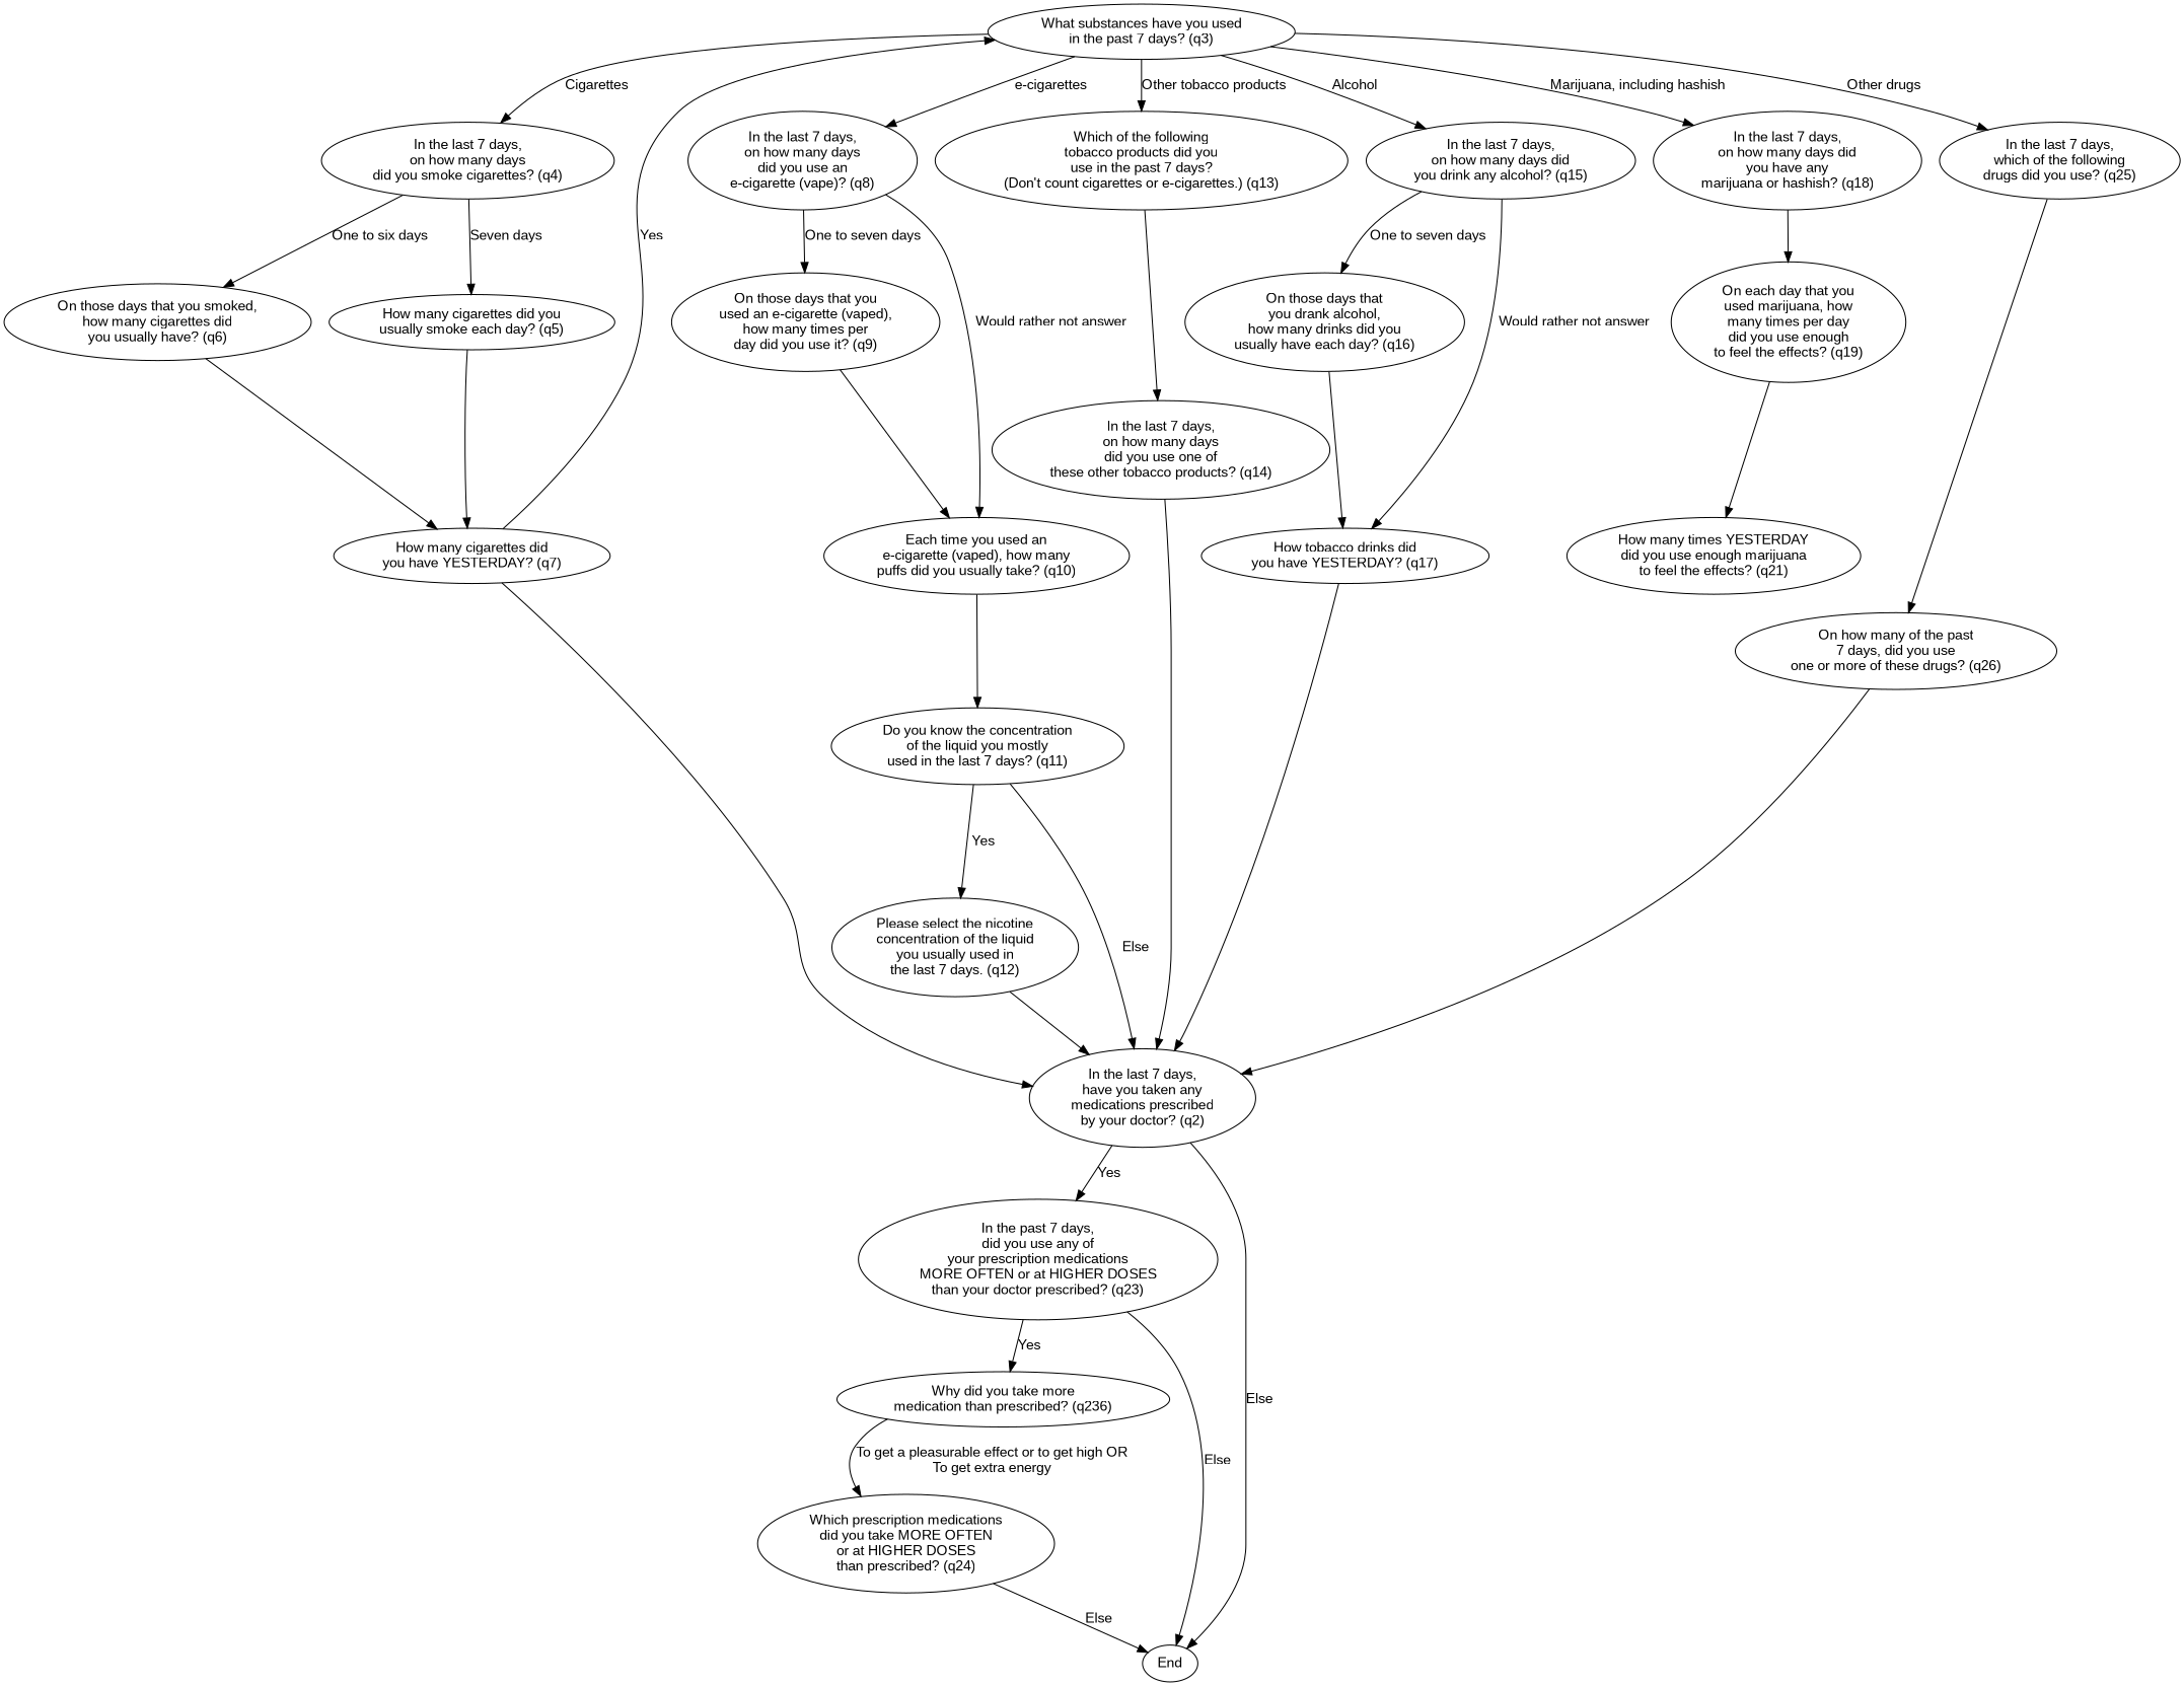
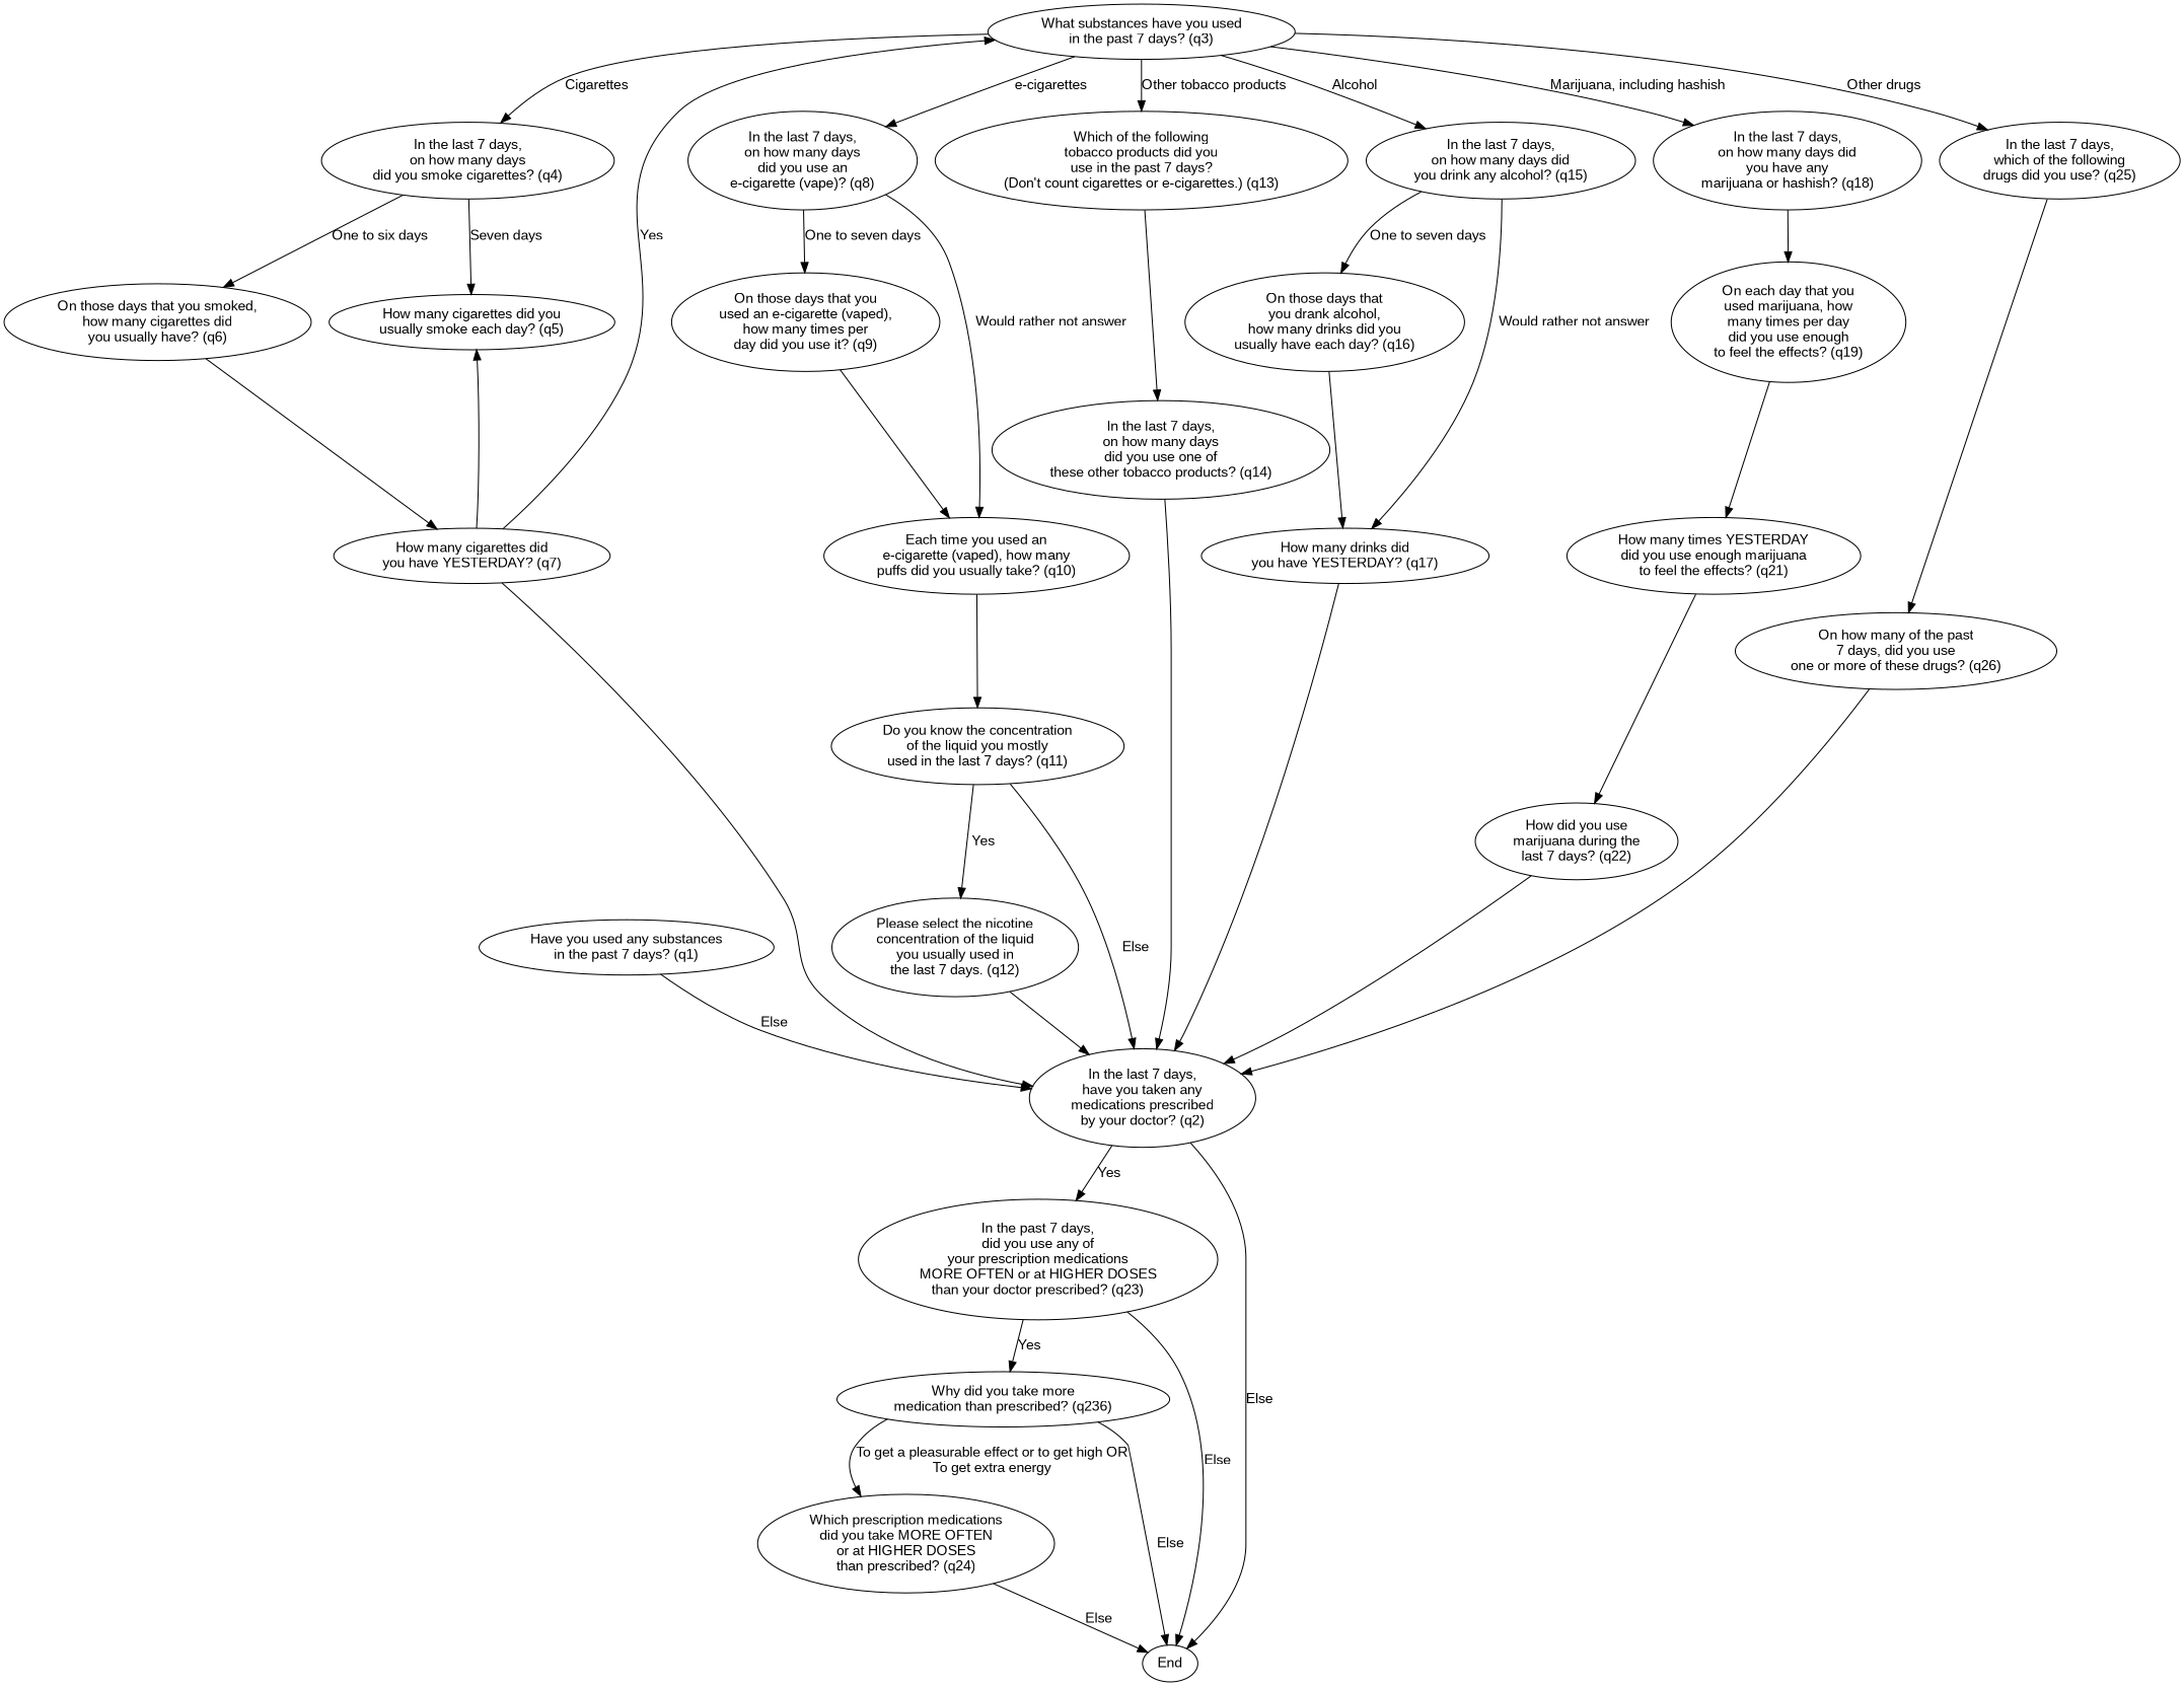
  digraph {
    fontname="Liberation Sans"
    node [fontname="Liberation Sans"]
    edge [fontname="Liberation Sans"]
+   n1 [label="Have you used any substances\nin the past 7 days? (q1)"]
    n2 [label="In the last 7 days,\nhave you taken any\nmedications prescribed\nby your doctor? (q2)"]
    n3 [label="What substances have you used\nin the past 7 days? (q3)"]
    n4 [label="In the last 7 days,\non how many days\ndid you smoke cigarettes? (q4)"]
    n5 [label="In the last 7 days,\non how many days\ndid you use an\ne-cigarette (vape)? (q8)"]
    n6 [label="Which of the following\ntobacco products did you\nuse in the past 7 days?\n(Don't count cigarettes or e-cigarettes.) (q13)"]
    n7 [label="In the last 7 days,\non how many days did\nyou drink any alcohol? (q15)"]
    n8 [label="In the last 7 days,\non how many days did\nyou have any\nmarijuana or hashish? (q18)"]
    n9 [label="In the last 7 days,\nwhich of the following\ndrugs did you use? (q25)"]
    n10 [label="In the past 7 days,\ndid you use any of\nyour prescription medications\nMORE OFTEN or at HIGHER DOSES\nthan your doctor prescribed? (q23)"]
    End
    n12 [label="How many cigarettes did you\nusually smoke each day? (q5)"]
    n13 [label="On those days that you smoked,\nhow many cigarettes did\nyou usually have? (q6)"]
    n14 [label="On those days that you\nused an e-cigarette (vaped),\nhow many times per\nday did you use it? (q9)"]
    n15 [label="Each time you used an\ne-cigarette (vaped), how many\npuffs did you usually take? (q10)"]
    n16 [label="In the last 7 days,\non how many days\ndid you use one of\nthese other tobacco products? (q14)"]
    n17 [label="On those days that\nyou drank alcohol,\nhow many drinks did you\nusually have each day? (q16)"]
-   n18 [label="How tobacco drinks did\nyou have YESTERDAY? (q17)"]
+   n18 [label="How many drinks did\nyou have YESTERDAY? (q17)"]
    n19 [label="On each day that you\nused marijuana, how\nmany times per day\ndid you use enough\nto feel the effects? (q19)"]
    n20 [label="On how many of the past\n7 days, did you use\none or more of these drugs? (q26)"]
    n21 [label="How many cigarettes did\nyou have YESTERDAY? (q7)"]
    n22 [label="Do you know the concentration\nof the liquid you mostly\nused in the last 7 days? (q11)"]
    n23 [label="Please select the nicotine\nconcentration of the liquid\nyou usually used in\nthe last 7 days. (q12)"]
    n24 [label="How many times YESTERDAY\ndid you use enough marijuana\nto feel the effects? (q21)"]
+   n25 [label="How did you use\nmarijuana during the\nlast 7 days? (q22)"]
    n26 [label="Why did you take more\nmedication than prescribed? (q236)"]
    n27 [label="Which prescription medications\ndid you take MORE OFTEN\nor at HIGHER DOSES\nthan prescribed? (q24)"]
+   n1 -> n2 [label=Else]
    n2 -> n10 [label=Yes]
    n2 -> End [label=Else]
    n3 -> n4 [label=Cigarettes]
    n3 -> n5 [label="e-cigarettes"]
    n3 -> n6 [label="Other tobacco products"]
    n3 -> n7 [label=Alcohol]
    n3 -> n8 [label="Marijuana, including hashish"]
    n3 -> n9 [label="Other drugs"]
    n4 -> n12 [label="Seven days"]
    n4 -> n13 [label="One to six days"]
    n5 -> n14 [label="One to seven days"]
    n5 -> n15 [label="Would rather not answer"]
    n6 -> n16
    n7 -> n17 [label="One to seven days"]
    n7 -> n18 [label="Would rather not answer"]
    n8 -> n19
    n9 -> n20
    n10 -> End [label=Else]
    n10 -> n26 [label=Yes]
-   n12 -> n21
+   n21 -> n12
    n13 -> n21
    n14 -> n15
    n15 -> n22
    n16 -> n2
    n17 -> n18
    n18 -> n2
    n19 -> n24
    n20 -> n2
    n21 -> n2
    n21 -> n3 [label=Yes]
    n22 -> n2 [label=Else]
    n22 -> n23 [label=Yes]
    n23 -> n2
+   n24 -> n25
+   n25 -> n2
+   n26 -> End [label=Else]
    n26 -> n27 [label="To get a pleasurable effect or to get high OR\nTo get extra energy"]
    n27 -> End [label=Else]
  }
